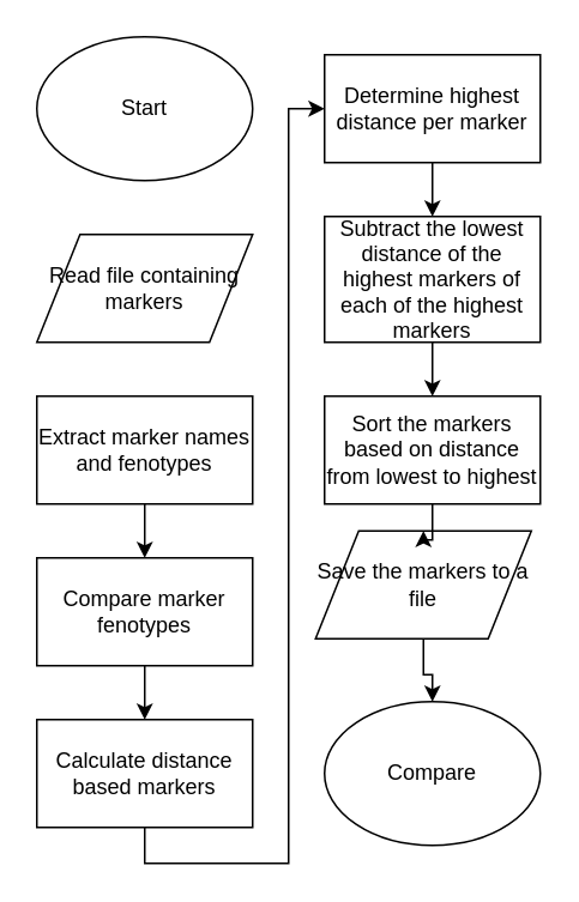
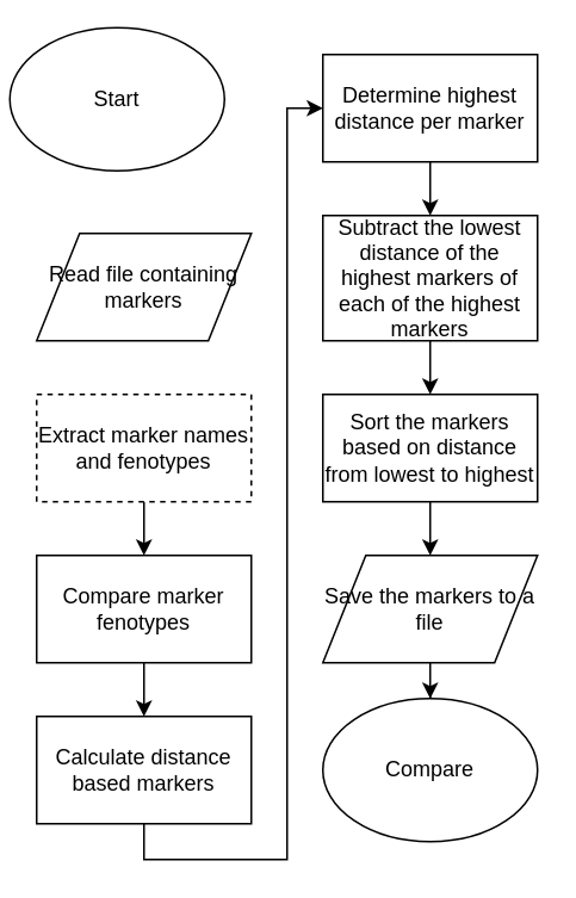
  <mxCell id="0" />
  <mxCell id="1" parent="0" />
- <mxCell id="2" value="Start" style="ellipse;whiteSpace=wrap;html=1;" vertex="1" parent="1"><mxGeometry x="20" y="20" width="120" height="80" as="geometry" /></mxCell>
+ <mxCell id="2" value="Start" style="ellipse;whiteSpace=wrap;html=1;" vertex="1" parent="1"><mxGeometry x="5" y="15" width="120" height="80" as="geometry" /></mxCell>
  <mxCell id="3" style="edgeStyle=orthogonalEdgeStyle;rounded=0;orthogonalLoop=1;jettySize=auto;html=1;entryX=0.5;entryY=0;entryDx=0;entryDy=0;" edge="1" parent="1" source="4" target="18"><mxGeometry relative="1" as="geometry" /></mxCell>
- <mxCell id="4" value="Save the markers to a file" style="shape=parallelogram;perimeter=parallelogramPerimeter;whiteSpace=wrap;html=1;" vertex="1" parent="1"><mxGeometry x="175" y="295" width="120" height="60" as="geometry" /></mxCell>
+ <mxCell id="4" value="Save the markers to a file" style="shape=parallelogram;perimeter=parallelogramPerimeter;whiteSpace=wrap;html=1;" vertex="1" parent="1"><mxGeometry x="180" y="310" width="120" height="60" as="geometry" /></mxCell>
  <mxCell id="5" value="Read file containing markers" style="shape=parallelogram;perimeter=parallelogramPerimeter;whiteSpace=wrap;html=1;" vertex="1" parent="1"><mxGeometry x="20" y="130" width="120" height="60" as="geometry" /></mxCell>
  <mxCell id="6" style="edgeStyle=orthogonalEdgeStyle;rounded=0;orthogonalLoop=1;jettySize=auto;html=1;entryX=0.5;entryY=0;entryDx=0;entryDy=0;" edge="1" parent="1" source="7" target="9"><mxGeometry relative="1" as="geometry" /></mxCell>
- <mxCell id="7" value="Extract marker names and fenotypes" style="rounded=0;whiteSpace=wrap;html=1;" vertex="1" parent="1"><mxGeometry x="20" y="220" width="120" height="60" as="geometry" /></mxCell>
+ <mxCell id="7" value="Extract marker names and fenotypes" style="rounded=0;whiteSpace=wrap;html=1;dashed=1;" vertex="1" parent="1"><mxGeometry x="20" y="220" width="120" height="60" as="geometry" /></mxCell>
  <mxCell id="8" style="edgeStyle=orthogonalEdgeStyle;rounded=0;orthogonalLoop=1;jettySize=auto;html=1;entryX=0.5;entryY=0;entryDx=0;entryDy=0;" edge="1" parent="1" source="9" target="11"><mxGeometry relative="1" as="geometry" /></mxCell>
  <mxCell id="9" value="Compare marker fenotypes" style="rounded=0;whiteSpace=wrap;html=1;" vertex="1" parent="1"><mxGeometry x="20" y="310" width="120" height="60" as="geometry" /></mxCell>
  <mxCell id="10" style="edgeStyle=orthogonalEdgeStyle;rounded=0;orthogonalLoop=1;jettySize=auto;html=1;exitX=0.5;exitY=1;exitDx=0;exitDy=0;entryX=0;entryY=0.5;entryDx=0;entryDy=0;" edge="1" parent="1" source="11" target="13"><mxGeometry relative="1" as="geometry"><mxPoint x="180" y="60" as="targetPoint" /><Array as="points"><mxPoint x="80" y="480" /><mxPoint x="160" y="480" /><mxPoint x="160" y="60" /></Array></mxGeometry></mxCell>
  <mxCell id="11" value="Calculate distance based markers" style="rounded=0;whiteSpace=wrap;html=1;" vertex="1" parent="1"><mxGeometry x="20" y="400" width="120" height="60" as="geometry" /></mxCell>
  <mxCell id="12" style="edgeStyle=orthogonalEdgeStyle;rounded=0;orthogonalLoop=1;jettySize=auto;html=1;entryX=0.5;entryY=0;entryDx=0;entryDy=0;" edge="1" parent="1" source="13" target="15"><mxGeometry relative="1" as="geometry" /></mxCell>
  <mxCell id="13" value="Determine highest distance per marker" style="rounded=0;whiteSpace=wrap;html=1;" vertex="1" parent="1"><mxGeometry x="180" y="30" width="120" height="60" as="geometry" /></mxCell>
  <mxCell id="14" style="edgeStyle=orthogonalEdgeStyle;rounded=0;orthogonalLoop=1;jettySize=auto;html=1;entryX=0.5;entryY=0;entryDx=0;entryDy=0;" edge="1" parent="1" source="15" target="17"><mxGeometry relative="1" as="geometry" /></mxCell>
  <mxCell id="15" value="Subtract the lowest distance of the highest markers of each of the highest markers" style="rounded=0;whiteSpace=wrap;html=1;" vertex="1" parent="1"><mxGeometry x="180" y="120" width="120" height="70" as="geometry" /></mxCell>
  <mxCell id="16" style="edgeStyle=orthogonalEdgeStyle;rounded=0;orthogonalLoop=1;jettySize=auto;html=1;entryX=0.5;entryY=0;entryDx=0;entryDy=0;" edge="1" parent="1" source="17" target="4"><mxGeometry relative="1" as="geometry" /></mxCell>
  <mxCell id="17" value="Sort the markers based on distance from lowest to highest" style="rounded=0;whiteSpace=wrap;html=1;" vertex="1" parent="1"><mxGeometry x="180" y="220" width="120" height="60" as="geometry" /></mxCell>
  <mxCell id="18" value="Compare" style="ellipse;whiteSpace=wrap;html=1;" vertex="1" parent="1"><mxGeometry x="180" y="390" width="120" height="80" as="geometry" /></mxCell>
